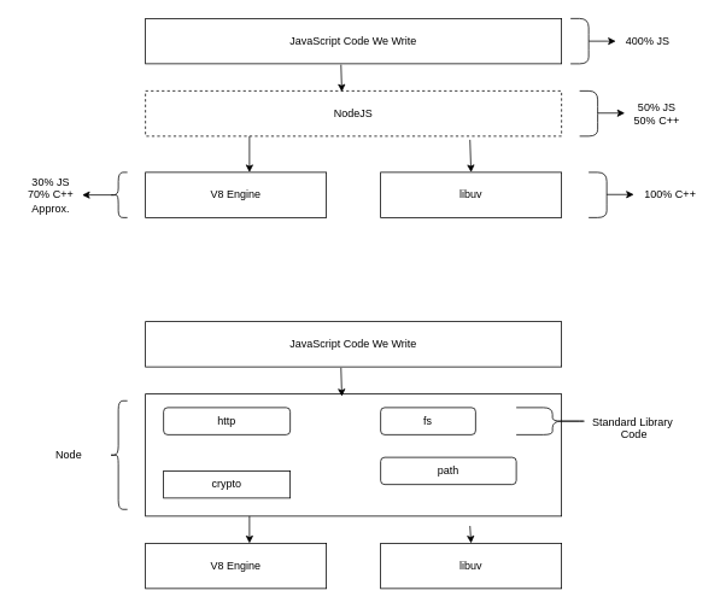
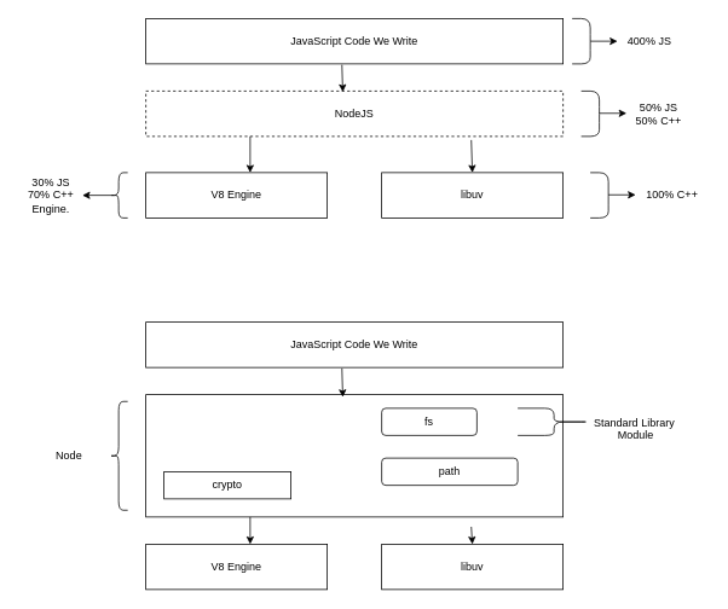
  <mxCell id="0" />
  <mxCell id="1" parent="0" />
  <mxCell id="2" value="JavaScript Code We Write" style="whiteSpace=wrap;html=1;" vertex="1" parent="1"><mxGeometry x="160" y="20" width="460" height="50" as="geometry" /></mxCell>
  <mxCell id="3" value="NodeJS" style="whiteSpace=wrap;html=1;dashed=1;" vertex="1" parent="1"><mxGeometry x="160" y="100" width="460" height="50" as="geometry" /></mxCell>
  <mxCell id="4" value="V8 Engine" style="whiteSpace=wrap;html=1;" vertex="1" parent="1"><mxGeometry x="160" y="190" width="200" height="50" as="geometry" /></mxCell>
  <mxCell id="5" value="libuv" style="whiteSpace=wrap;html=1;" vertex="1" parent="1"><mxGeometry x="420" y="190" width="200" height="50" as="geometry" /></mxCell>
  <mxCell id="6" value="" style="endArrow=classic;html=1;rounded=0;exitX=0.47;exitY=1.02;exitDx=0;exitDy=0;exitPerimeter=0;entryX=0.472;entryY=0.02;entryDx=0;entryDy=0;entryPerimeter=0;" edge="1" parent="1" source="2" target="3"><mxGeometry width="50" height="50" relative="1" as="geometry"><mxPoint x="390" y="280" as="sourcePoint" /><mxPoint x="440" y="230" as="targetPoint" /></mxGeometry></mxCell>
  <mxCell id="7" value="" style="endArrow=classic;html=1;rounded=0;exitX=0.78;exitY=1.08;exitDx=0;exitDy=0;exitPerimeter=0;entryX=0.5;entryY=0;entryDx=0;entryDy=0;" edge="1" parent="1" source="3" target="5"><mxGeometry width="50" height="50" relative="1" as="geometry"><mxPoint x="390" y="280" as="sourcePoint" /><mxPoint x="440" y="230" as="targetPoint" /></mxGeometry></mxCell>
  <mxCell id="8" value="" style="endArrow=classic;html=1;rounded=0;exitX=0.25;exitY=1;exitDx=0;exitDy=0;entryX=0.575;entryY=0;entryDx=0;entryDy=0;entryPerimeter=0;" edge="1" parent="1" source="3" target="4"><mxGeometry width="50" height="50" relative="1" as="geometry"><mxPoint x="529" y="164" as="sourcePoint" /><mxPoint x="530" y="200" as="targetPoint" /></mxGeometry></mxCell>
  <mxCell id="9" value="" style="edgeStyle=orthogonalEdgeStyle;rounded=0;orthogonalLoop=1;jettySize=auto;html=1;" edge="1" parent="1" source="10"><mxGeometry relative="1" as="geometry"><mxPoint x="680" y="45" as="targetPoint" /></mxGeometry></mxCell>
  <mxCell id="10" value="" style="shape=curlyBracket;whiteSpace=wrap;html=1;rounded=1;flipH=1;labelPosition=right;verticalLabelPosition=middle;align=left;verticalAlign=middle;size=0;" vertex="1" parent="1"><mxGeometry x="630" y="20" width="20" height="50" as="geometry" /></mxCell>
  <mxCell id="11" value="400% JS" style="text;html=1;align=center;verticalAlign=middle;resizable=0;points=[];autosize=1;strokeColor=none;fillColor=none;" vertex="1" parent="1"><mxGeometry x="680" y="30" width="70" height="30" as="geometry" /></mxCell>
  <mxCell id="12" value="" style="shape=curlyBracket;whiteSpace=wrap;html=1;rounded=1;flipH=1;labelPosition=right;verticalLabelPosition=middle;align=left;verticalAlign=middle;size=0;" vertex="1" parent="1"><mxGeometry x="640" y="100" width="20" height="50" as="geometry" /></mxCell>
  <mxCell id="13" value="50% JS&lt;div&gt;50% C++&lt;/div&gt;" style="text;html=1;align=center;verticalAlign=middle;resizable=0;points=[];autosize=1;strokeColor=none;fillColor=none;" vertex="1" parent="1"><mxGeometry x="690" y="105" width="70" height="40" as="geometry" /></mxCell>
  <mxCell id="14" value="" style="edgeStyle=orthogonalEdgeStyle;rounded=0;orthogonalLoop=1;jettySize=auto;html=1;" edge="1" parent="1"><mxGeometry relative="1" as="geometry"><mxPoint x="660" y="124.5" as="sourcePoint" /><mxPoint x="690" y="124.5" as="targetPoint" /></mxGeometry></mxCell>
  <mxCell id="15" value="" style="shape=curlyBracket;whiteSpace=wrap;html=1;rounded=1;flipH=1;labelPosition=right;verticalLabelPosition=middle;align=left;verticalAlign=middle;size=0;" vertex="1" parent="1"><mxGeometry x="650" y="190" width="20" height="50" as="geometry" /></mxCell>
  <mxCell id="16" value="" style="edgeStyle=orthogonalEdgeStyle;rounded=0;orthogonalLoop=1;jettySize=auto;html=1;" edge="1" parent="1"><mxGeometry relative="1" as="geometry"><mxPoint x="670" y="214.5" as="sourcePoint" /><mxPoint x="700" y="214.5" as="targetPoint" /></mxGeometry></mxCell>
  <mxCell id="17" value="&lt;div&gt;100% C++&lt;/div&gt;" style="text;html=1;align=center;verticalAlign=middle;resizable=0;points=[];autosize=1;strokeColor=none;fillColor=none;" vertex="1" parent="1"><mxGeometry x="700" y="200" width="80" height="30" as="geometry" /></mxCell>
  <mxCell id="18" value="" style="shape=curlyBracket;whiteSpace=wrap;html=1;rounded=1;labelPosition=left;verticalLabelPosition=middle;align=right;verticalAlign=middle;" vertex="1" parent="1"><mxGeometry x="120" y="190" width="20" height="50" as="geometry" /></mxCell>
  <mxCell id="19" value="" style="edgeStyle=none;orthogonalLoop=1;jettySize=auto;html=1;rounded=0;exitX=0.1;exitY=0.5;exitDx=0;exitDy=0;exitPerimeter=0;" edge="1" parent="1" source="18"><mxGeometry width="100" relative="1" as="geometry"><mxPoint x="60" y="220" as="sourcePoint" /><mxPoint x="90" y="215" as="targetPoint" /><Array as="points" /></mxGeometry></mxCell>
- <mxCell id="20" value="30% JS&lt;div&gt;70% C++&lt;/div&gt;&lt;div&gt;Approx.&lt;/div&gt;" style="text;html=1;align=center;verticalAlign=middle;resizable=0;points=[];autosize=1;strokeColor=none;fillColor=none;" vertex="1" parent="1"><mxGeometry x="20" y="185" width="70" height="60" as="geometry" /></mxCell>
+ <mxCell id="20" value="30% JS&lt;div&gt;70% C++&lt;/div&gt;&lt;div&gt;Engine.&lt;/div&gt;" style="text;html=1;align=center;verticalAlign=middle;resizable=0;points=[];autosize=1;strokeColor=none;fillColor=none;" vertex="1" parent="1"><mxGeometry x="20" y="185" width="70" height="60" as="geometry" /></mxCell>
  <mxCell id="21" value="JavaScript Code We Write" style="whiteSpace=wrap;html=1;" vertex="1" parent="1"><mxGeometry x="160" y="355" width="460" height="50" as="geometry" /></mxCell>
  <mxCell id="22" value="" style="whiteSpace=wrap;html=1;" vertex="1" parent="1"><mxGeometry x="160" y="435" width="460" height="135" as="geometry" /></mxCell>
  <mxCell id="23" value="V8 Engine" style="whiteSpace=wrap;html=1;" vertex="1" parent="1"><mxGeometry x="160" y="600" width="200" height="50" as="geometry" /></mxCell>
  <mxCell id="24" value="libuv" style="whiteSpace=wrap;html=1;" vertex="1" parent="1"><mxGeometry x="420" y="600" width="200" height="50" as="geometry" /></mxCell>
  <mxCell id="25" value="" style="endArrow=classic;html=1;rounded=0;exitX=0.47;exitY=1.02;exitDx=0;exitDy=0;exitPerimeter=0;entryX=0.472;entryY=0.02;entryDx=0;entryDy=0;entryPerimeter=0;" edge="1" parent="1" source="21" target="22"><mxGeometry width="50" height="50" relative="1" as="geometry"><mxPoint x="390" y="615" as="sourcePoint" /><mxPoint x="440" y="565" as="targetPoint" /></mxGeometry></mxCell>
  <mxCell id="26" value="" style="endArrow=classic;html=1;rounded=0;exitX=0.78;exitY=1.08;exitDx=0;exitDy=0;exitPerimeter=0;entryX=0.5;entryY=0;entryDx=0;entryDy=0;" edge="1" parent="1" source="22" target="24"><mxGeometry width="50" height="50" relative="1" as="geometry"><mxPoint x="390" y="615" as="sourcePoint" /><mxPoint x="440" y="565" as="targetPoint" /></mxGeometry></mxCell>
  <mxCell id="27" value="" style="endArrow=classic;html=1;rounded=0;exitX=0.25;exitY=1;exitDx=0;exitDy=0;entryX=0.575;entryY=0;entryDx=0;entryDy=0;entryPerimeter=0;" edge="1" parent="1" source="22" target="23"><mxGeometry width="50" height="50" relative="1" as="geometry"><mxPoint x="529" y="499" as="sourcePoint" /><mxPoint x="530" y="535" as="targetPoint" /></mxGeometry></mxCell>
- <mxCell id="28" value="http" style="rounded=1;whiteSpace=wrap;html=1;" vertex="1" parent="1"><mxGeometry x="180" y="450" width="140" height="30" as="geometry" /></mxCell>
  <mxCell id="29" value="fs" style="rounded=1;whiteSpace=wrap;html=1;" vertex="1" parent="1"><mxGeometry x="420" y="450" width="105" height="30" as="geometry" /></mxCell>
  <mxCell id="30" value="crypto" style="whiteSpace=wrap;html=1;rounded=0;" vertex="1" parent="1"><mxGeometry x="180" y="520" width="140" height="30" as="geometry" /></mxCell>
  <mxCell id="31" value="path" style="rounded=1;whiteSpace=wrap;html=1;" vertex="1" parent="1"><mxGeometry x="420" y="505" width="150" height="30" as="geometry" /></mxCell>
  <mxCell id="32" value="" style="shape=curlyBracket;whiteSpace=wrap;html=1;rounded=1;labelPosition=left;verticalLabelPosition=middle;align=right;verticalAlign=middle;" vertex="1" parent="1"><mxGeometry x="120" y="442.5" width="20" height="120" as="geometry" /></mxCell>
  <mxCell id="33" value="Node" style="text;html=1;align=center;verticalAlign=middle;resizable=0;points=[];autosize=1;strokeColor=none;fillColor=none;" vertex="1" parent="1"><mxGeometry x="50" y="488" width="50" height="30" as="geometry" /></mxCell>
- <mxCell id="34" value="Standard Library&amp;nbsp;&lt;div&gt;Code&lt;div&gt;&lt;br&gt;&lt;/div&gt;&lt;/div&gt;" style="text;html=1;align=center;verticalAlign=middle;resizable=0;points=[];autosize=1;strokeColor=none;fillColor=none;" vertex="1" parent="1"><mxGeometry x="640" y="450" width="120" height="60" as="geometry" /></mxCell>
+ <mxCell id="34" value="Standard Library&amp;nbsp;&lt;div&gt;Module&lt;div&gt;&lt;br&gt;&lt;/div&gt;&lt;/div&gt;" style="text;html=1;align=center;verticalAlign=middle;resizable=0;points=[];autosize=1;strokeColor=none;fillColor=none;" vertex="1" parent="1"><mxGeometry x="640" y="450" width="120" height="60" as="geometry" /></mxCell>
  <mxCell id="35" value="" style="shape=curlyBracket;whiteSpace=wrap;html=1;rounded=1;flipH=1;labelPosition=right;verticalLabelPosition=middle;align=left;verticalAlign=middle;" vertex="1" parent="1"><mxGeometry x="570" y="450" width="80" height="30" as="geometry" /></mxCell>
